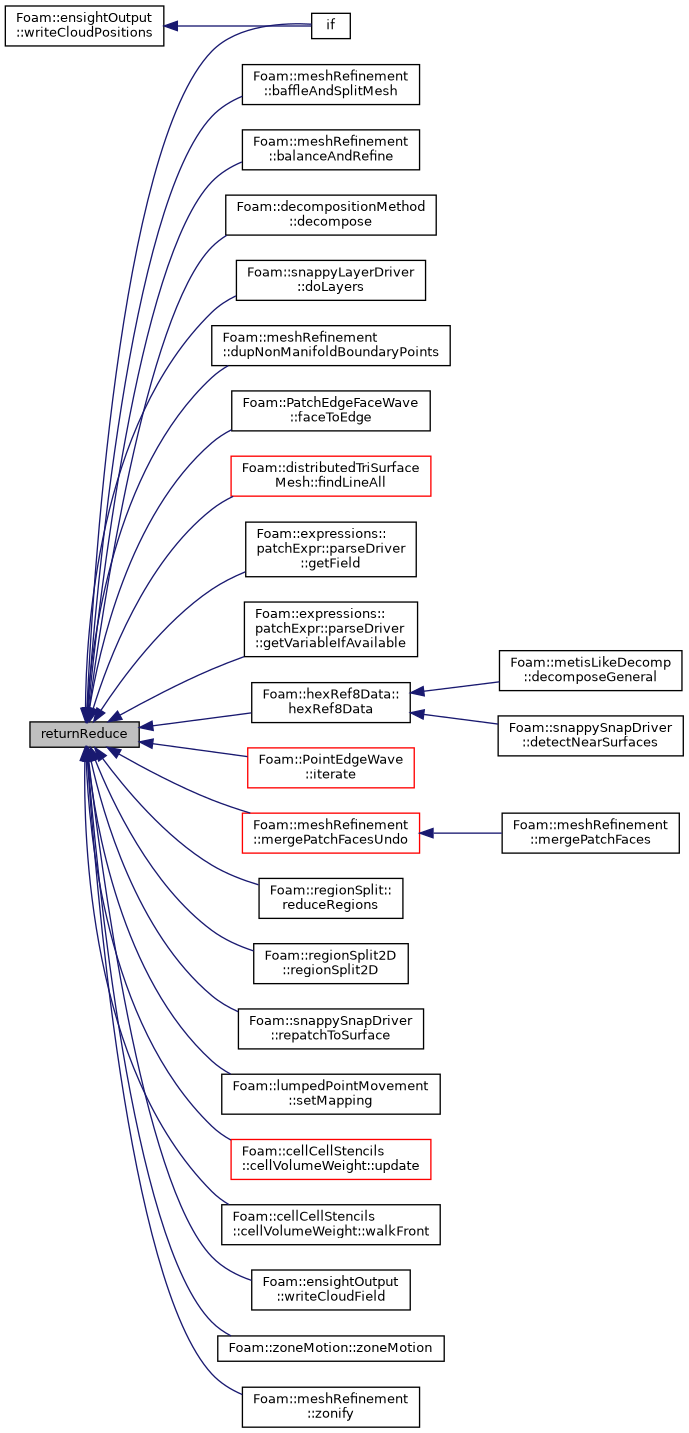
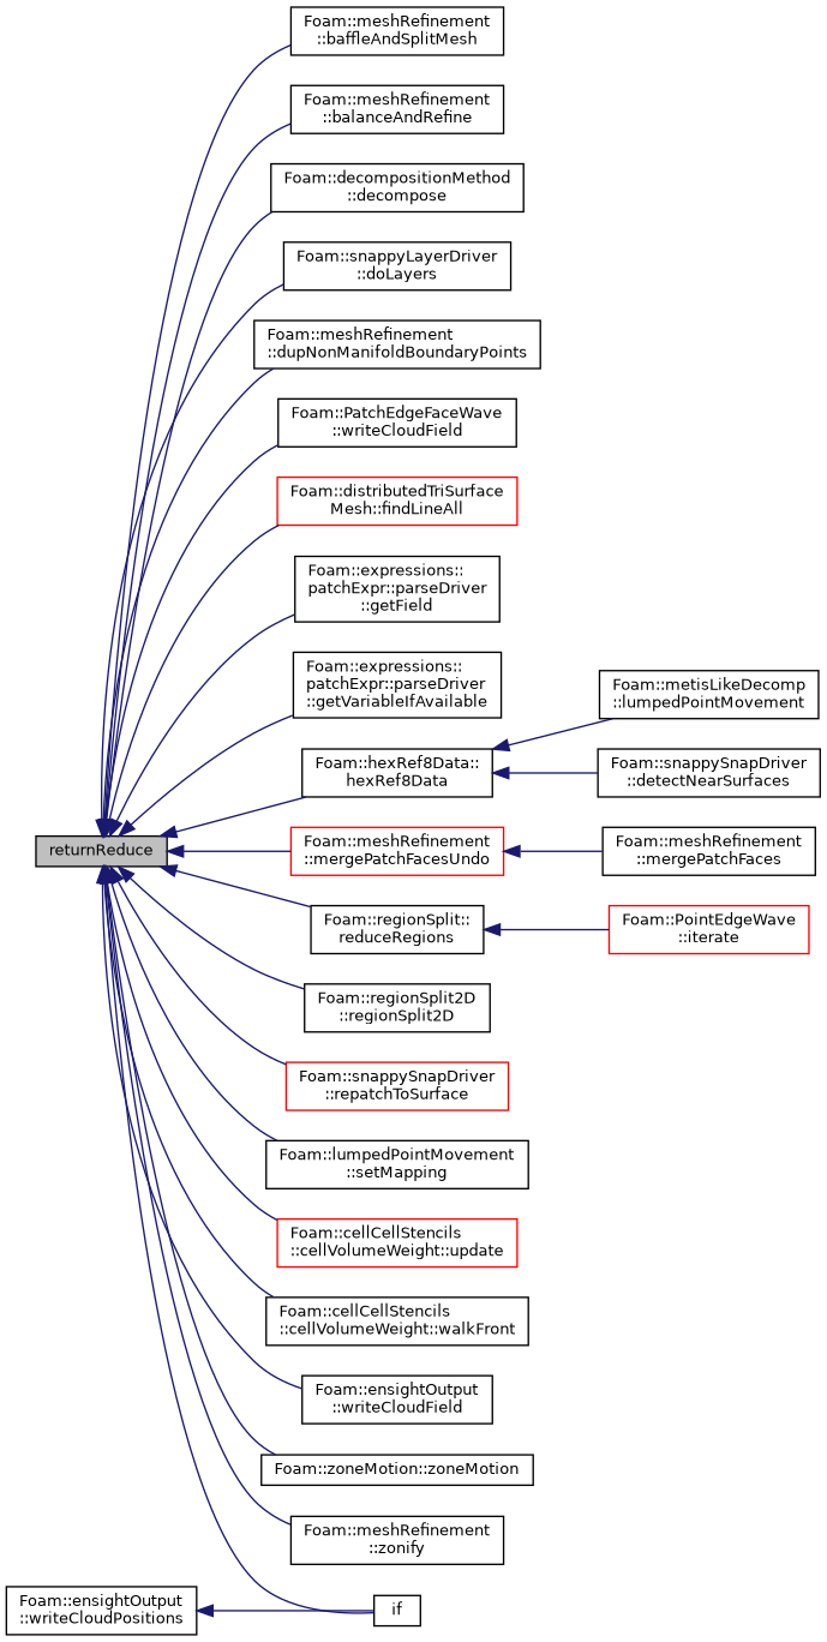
  digraph {
    rankdir=LR
    node [color=black fontname=Helvetica fontsize=10 shape=record]
    edge [color=midnightblue dir=back fontname=Helvetica fontsize=10 labelfontname=Helvetica labelfontsize=10 style=solid]
    n1 [fillcolor=grey75 fontcolor=black height=0.2 label=returnReduce style=filled width=0.4]
    n2 [height=0.2 label="Foam::meshRefinement\l::baffleAndSplitMesh" width=0.4]
    n3 [height=0.2 label="Foam::meshRefinement\l::balanceAndRefine" width=0.4]
    n4 [height=0.2 label="Foam::decompositionMethod\l::decompose" width=0.4]
    n5 [height=0.2 label="Foam::snappyLayerDriver\l::doLayers" width=0.4]
    n6 [height=0.2 label="Foam::meshRefinement\l::dupNonManifoldBoundaryPoints" width=0.4]
-   n7 [height=0.2 label="Foam::PatchEdgeFaceWave\l::faceToEdge" width=0.4]
+   n7 [height=0.2 label="Foam::PatchEdgeFaceWave\l::writeCloudField" width=0.4]
    n8 [color=red height=0.2 label="Foam::distributedTriSurface\lMesh::findLineAll" width=0.4]
    n9 [height=0.2 label="Foam::expressions::\lpatchExpr::parseDriver\l::getField" width=0.4]
    n10 [height=0.2 label="Foam::expressions::\lpatchExpr::parseDriver\l::getVariableIfAvailable" width=0.4]
    n11 [height=0.2 label="Foam::hexRef8Data::\lhexRef8Data" width=0.4]
    n12 [height=0.2 label=if width=0.4]
    n13 [color=red height=0.2 label="Foam::PointEdgeWave\l::iterate" width=0.4]
    n14 [color=red height=0.2 label="Foam::meshRefinement\l::mergePatchFacesUndo" width=0.4]
    n15 [height=0.2 label="Foam::regionSplit::\lreduceRegions" width=0.4]
    n16 [height=0.2 label="Foam::regionSplit2D\l::regionSplit2D" width=0.4]
-   n17 [height=0.2 label="Foam::snappySnapDriver\l::repatchToSurface" width=0.4]
+   n17 [color=red height=0.2 label="Foam::snappySnapDriver\l::repatchToSurface" width=0.4]
    n18 [height=0.2 label="Foam::lumpedPointMovement\l::setMapping" width=0.4]
    n19 [color=red height=0.2 label="Foam::cellCellStencils\l::cellVolumeWeight::update" width=0.4]
    n20 [height=0.2 label="Foam::cellCellStencils\l::cellVolumeWeight::walkFront" width=0.4]
    n21 [height=0.2 label="Foam::ensightOutput\l::writeCloudField" width=0.4]
    n22 [height=0.2 label="Foam::zoneMotion::zoneMotion" width=0.4]
    n23 [height=0.2 label="Foam::meshRefinement\l::zonify" width=0.4]
-   n24 [height=0.2 label="Foam::metisLikeDecomp\l::decomposeGeneral" width=0.4]
+   n24 [height=0.2 label="Foam::metisLikeDecomp\l::lumpedPointMovement" width=0.4]
    n25 [height=0.2 label="Foam::snappySnapDriver\l::detectNearSurfaces" width=0.4]
    n26 [height=0.2 label="Foam::meshRefinement\l::mergePatchFaces" width=0.4]
    n27 [height=0.2 label="Foam::ensightOutput\l::writeCloudPositions" width=0.4]
    n1 -> n2
    n1 -> n3
    n1 -> n4
    n1 -> n5
    n1 -> n6
    n1 -> n7
    n1 -> n8
    n1 -> n9
    n1 -> n10
    n1 -> n11
    n1 -> n12
-   n1 -> n13
+   n15 -> n13
    n1 -> n14
    n1 -> n15
    n1 -> n16
    n1 -> n17
    n1 -> n18
    n1 -> n19
    n1 -> n20
    n1 -> n21
    n1 -> n22
    n1 -> n23
    n11 -> n24
    n11 -> n25
    n14 -> n26
    n27 -> n12
  }
